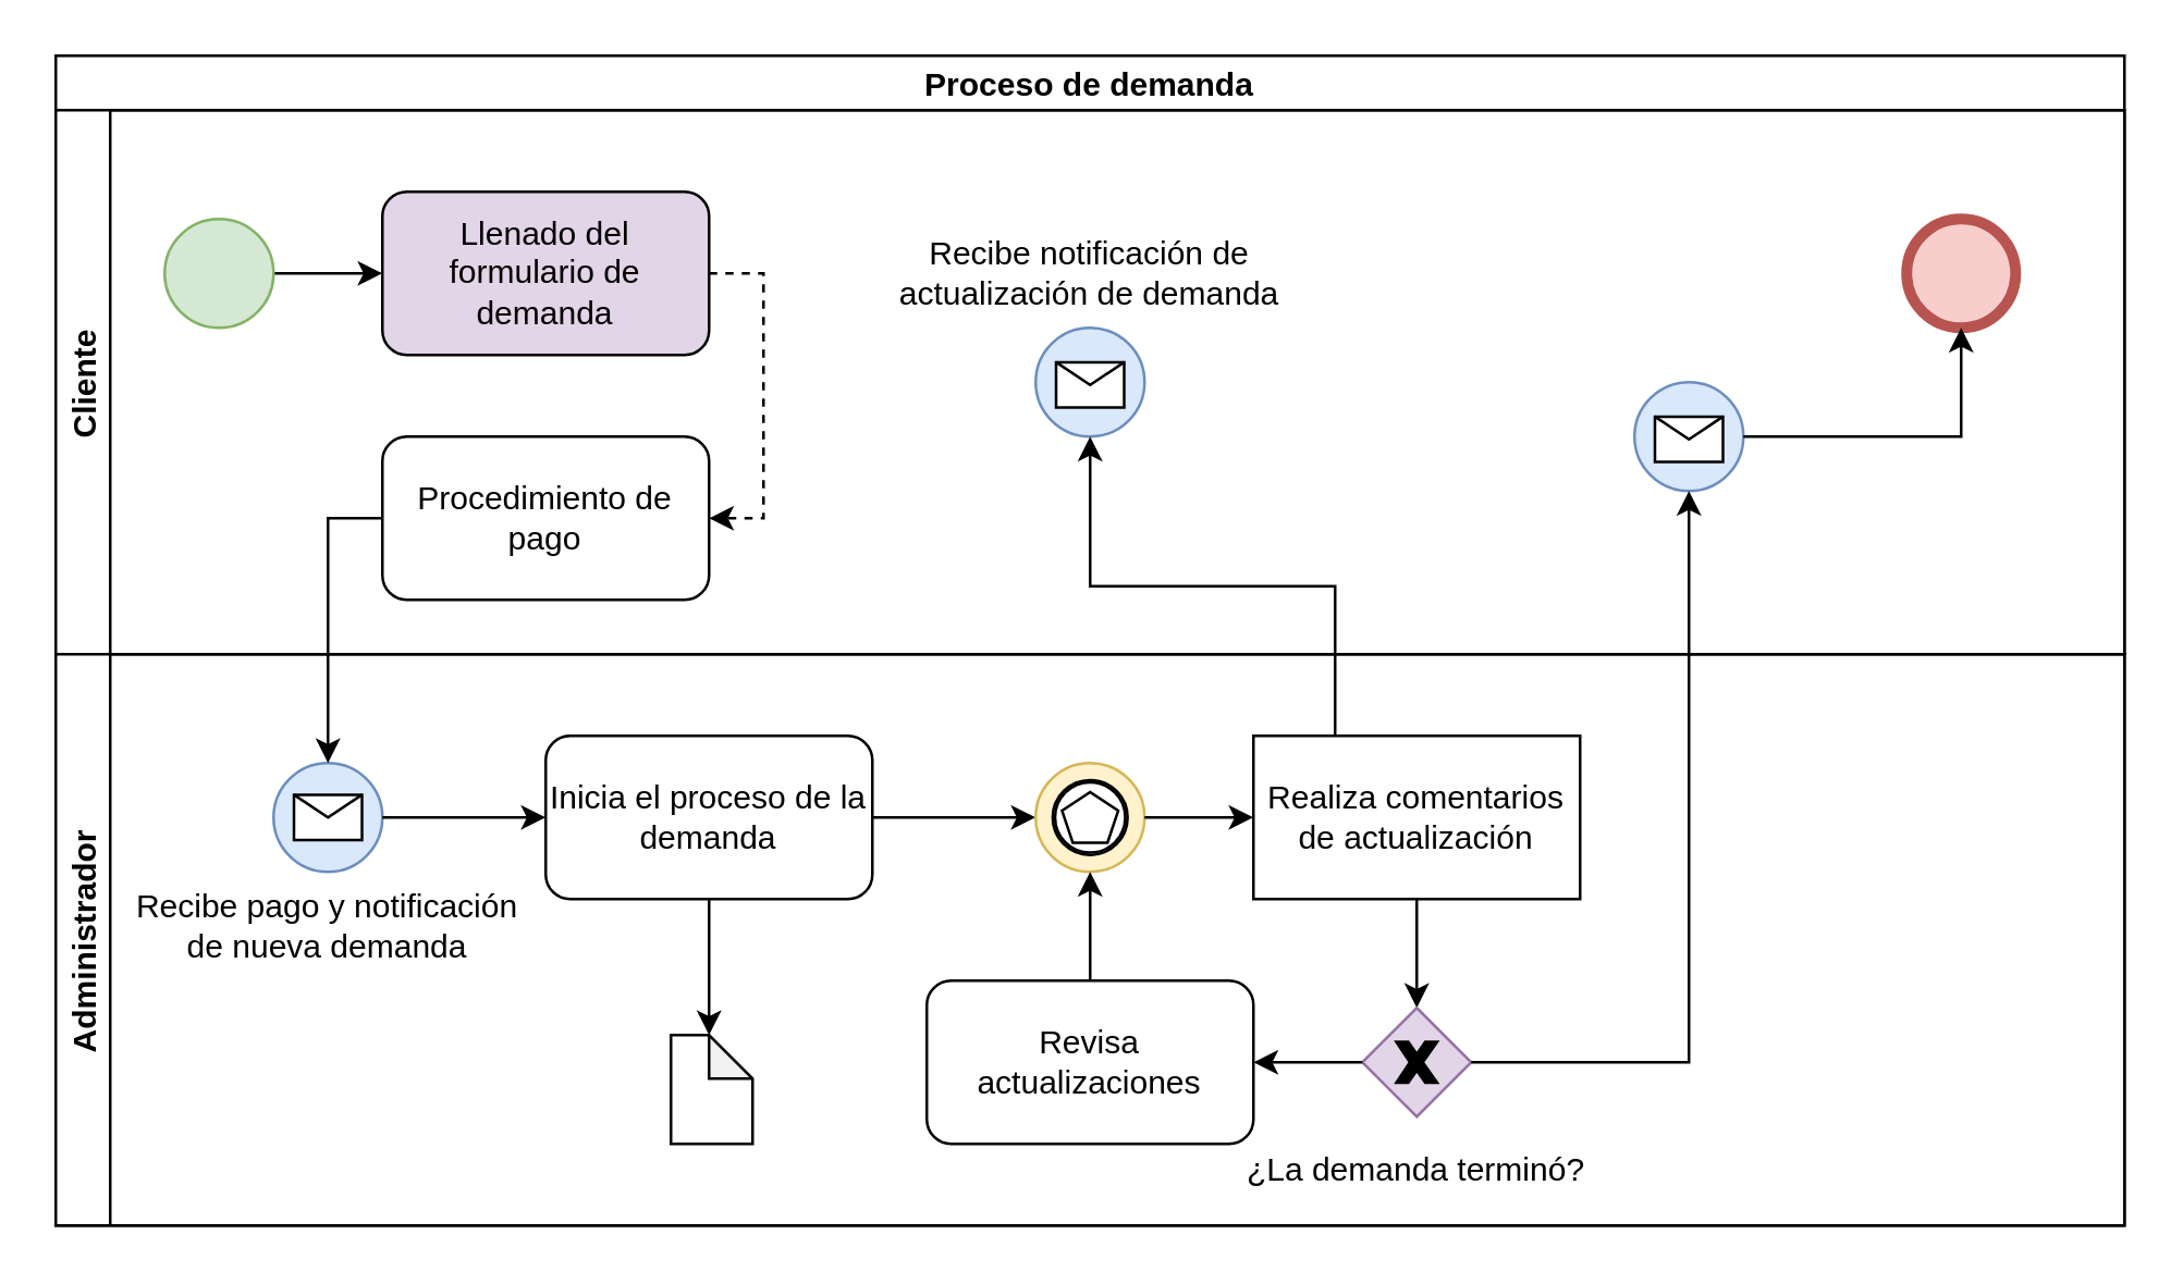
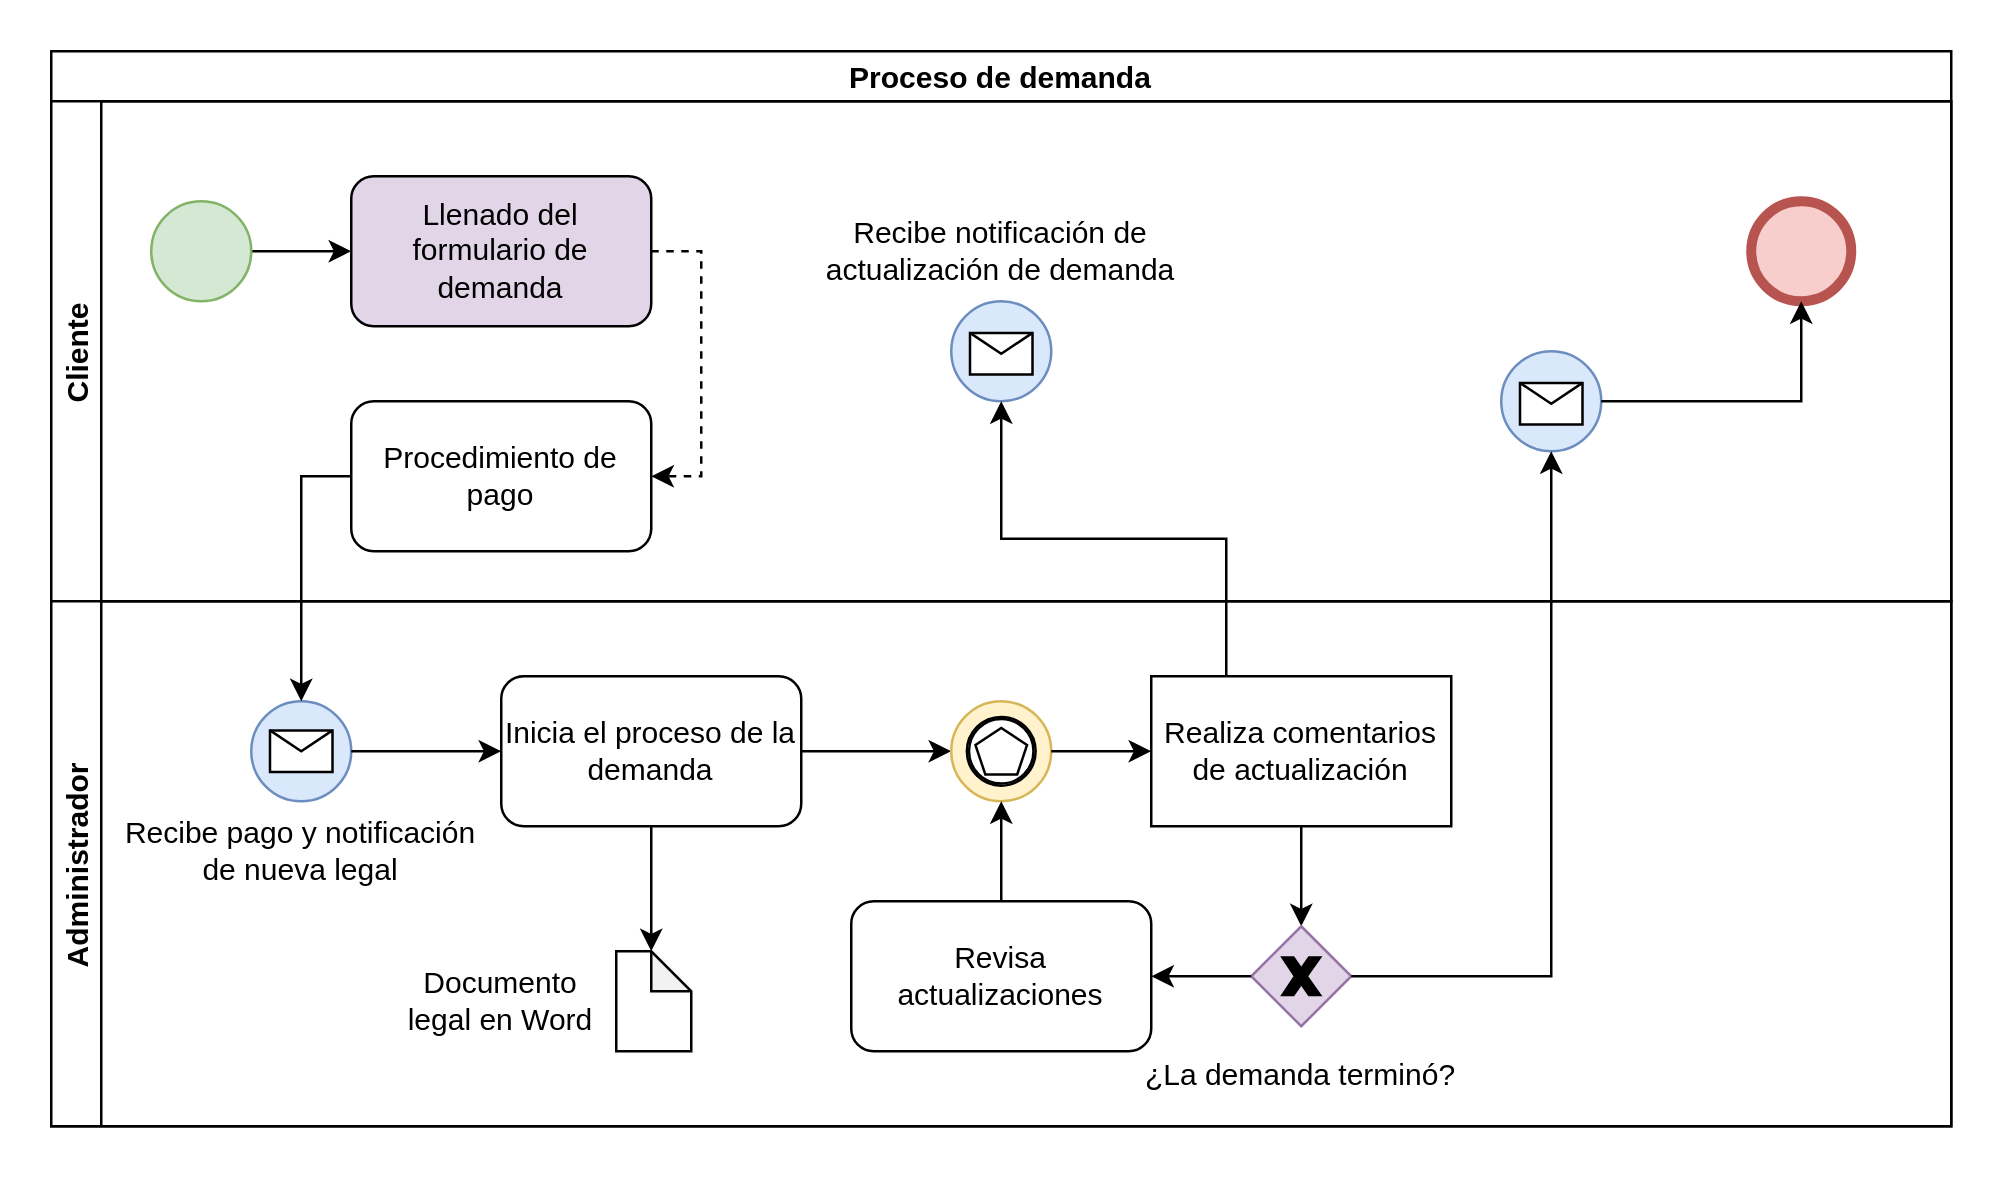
  <mxCell id="0" />
  <mxCell id="1" parent="0" />
  <mxCell id="2" value="Proceso de demanda" style="swimlane;childLayout=stackLayout;resizeParent=1;resizeParentMax=0;horizontal=1;startSize=20;horizontalStack=0;" parent="1" vertex="1"><mxGeometry x="20" y="20" width="760" height="430" as="geometry" /></mxCell>
  <mxCell id="3" value="Cliente" style="swimlane;startSize=20;horizontal=0;" parent="2" vertex="1"><mxGeometry y="20" width="760" height="200" as="geometry" /></mxCell>
  <mxCell id="4" style="edgeStyle=orthogonalEdgeStyle;rounded=0;orthogonalLoop=1;jettySize=auto;html=1;exitX=1;exitY=0.5;exitDx=0;exitDy=0;entryX=0;entryY=0.5;entryDx=0;entryDy=0;" parent="3" source="5" target="8" edge="1"><mxGeometry relative="1" as="geometry" /></mxCell>
  <mxCell id="5" value="" style="ellipse;whiteSpace=wrap;html=1;aspect=fixed;fillColor=#d5e8d4;strokeColor=#82b366;" parent="3" vertex="1"><mxGeometry x="40" y="40" width="40" height="40" as="geometry" /></mxCell>
  <mxCell id="6" value="" style="ellipse;whiteSpace=wrap;html=1;aspect=fixed;fillColor=#f8cecc;strokeColor=#b85450;strokeWidth=4;" parent="3" vertex="1"><mxGeometry x="680" y="40" width="40" height="40" as="geometry" /></mxCell>
  <mxCell id="7" style="edgeStyle=orthogonalEdgeStyle;rounded=0;orthogonalLoop=1;jettySize=auto;html=1;exitX=1;exitY=0.5;exitDx=0;exitDy=0;entryX=1;entryY=0.5;entryDx=0;entryDy=0;dashed=1;" parent="3" source="8" target="9" edge="1"><mxGeometry relative="1" as="geometry" /></mxCell>
  <mxCell id="8" value="Llenado del formulario de demanda" style="rounded=1;whiteSpace=wrap;html=1;strokeWidth=1;fillColor=#e1d5e7;" parent="3" vertex="1"><mxGeometry x="120" y="30" width="120" height="60" as="geometry" /></mxCell>
  <mxCell id="9" value="Procedimiento de pago" style="rounded=1;whiteSpace=wrap;html=1;strokeWidth=1;" parent="3" vertex="1"><mxGeometry x="120" y="120" width="120" height="60" as="geometry" /></mxCell>
  <mxCell id="10" value="" style="group" vertex="1" connectable="0" parent="3"><mxGeometry x="360" y="80" width="40" height="40" as="geometry" /></mxCell>
  <mxCell id="11" value="" style="ellipse;whiteSpace=wrap;html=1;aspect=fixed;strokeWidth=1;fillColor=#dae8fc;strokeColor=#6c8ebf;" vertex="1" parent="10"><mxGeometry width="40" height="40" as="geometry" /></mxCell>
  <mxCell id="12" value="" style="shape=message;html=1;whiteSpace=wrap;html=1;outlineConnect=0;strokeWidth=1;aspect=fixed;" vertex="1" parent="10"><mxGeometry x="7.5" y="12.66" width="25" height="16.67" as="geometry" /></mxCell>
  <mxCell id="13" value="Recibe notificación de actualización de demanda" style="text;html=1;strokeColor=none;fillColor=none;align=center;verticalAlign=middle;whiteSpace=wrap;rounded=0;" vertex="1" parent="3"><mxGeometry x="305" y="40" width="150" height="40" as="geometry" /></mxCell>
  <mxCell id="14" value="" style="group" vertex="1" connectable="0" parent="3"><mxGeometry x="580" y="100" width="40" height="40" as="geometry" /></mxCell>
  <mxCell id="15" value="" style="ellipse;whiteSpace=wrap;html=1;aspect=fixed;strokeWidth=1;fillColor=#dae8fc;strokeColor=#6c8ebf;" vertex="1" parent="14"><mxGeometry width="40" height="40" as="geometry" /></mxCell>
  <mxCell id="16" value="" style="shape=message;html=1;whiteSpace=wrap;html=1;outlineConnect=0;strokeWidth=1;aspect=fixed;" vertex="1" parent="14"><mxGeometry x="7.5" y="12.66" width="25" height="16.67" as="geometry" /></mxCell>
  <mxCell id="17" style="edgeStyle=orthogonalEdgeStyle;rounded=0;orthogonalLoop=1;jettySize=auto;html=1;exitX=1;exitY=0.5;exitDx=0;exitDy=0;entryX=0.5;entryY=1;entryDx=0;entryDy=0;" edge="1" parent="3" source="15" target="6"><mxGeometry relative="1" as="geometry" /></mxCell>
  <mxCell id="18" value="Administrador" style="swimlane;startSize=20;horizontal=0;" parent="2" vertex="1"><mxGeometry y="220" width="760" height="210" as="geometry" /></mxCell>
  <mxCell id="19" value="" style="group" parent="18" vertex="1" connectable="0"><mxGeometry x="80" y="40" width="40" height="40" as="geometry" /></mxCell>
  <mxCell id="20" value="" style="ellipse;whiteSpace=wrap;html=1;aspect=fixed;strokeWidth=1;fillColor=#dae8fc;strokeColor=#6c8ebf;" parent="19" vertex="1"><mxGeometry width="40" height="40" as="geometry" /></mxCell>
  <mxCell id="21" value="" style="shape=message;html=1;whiteSpace=wrap;html=1;outlineConnect=0;strokeWidth=1;aspect=fixed;" parent="19" vertex="1"><mxGeometry x="7.5" y="11.66" width="25" height="16.67" as="geometry" /></mxCell>
- <mxCell id="22" value="Recibe pago y notificación de nueva demanda" style="text;html=1;strokeColor=none;fillColor=none;align=center;verticalAlign=middle;whiteSpace=wrap;rounded=0;" parent="18" vertex="1"><mxGeometry x="25" y="80" width="150" height="40" as="geometry" /></mxCell>
+ <mxCell id="22" value="Recibe pago y notificación de nueva legal" style="text;html=1;strokeColor=none;fillColor=none;align=center;verticalAlign=middle;whiteSpace=wrap;rounded=0;" parent="18" vertex="1"><mxGeometry x="25" y="80" width="150" height="40" as="geometry" /></mxCell>
  <mxCell id="23" style="edgeStyle=orthogonalEdgeStyle;rounded=0;orthogonalLoop=1;jettySize=auto;html=1;exitX=0.5;exitY=1;exitDx=0;exitDy=0;entryX=0;entryY=0;entryDx=14;entryDy=0;entryPerimeter=0;" parent="18" source="25" target="27" edge="1"><mxGeometry relative="1" as="geometry" /></mxCell>
  <mxCell id="24" style="edgeStyle=orthogonalEdgeStyle;rounded=0;orthogonalLoop=1;jettySize=auto;html=1;exitX=1;exitY=0.5;exitDx=0;exitDy=0;entryX=0;entryY=0.5;entryDx=0;entryDy=0;" edge="1" parent="18" source="25" target="32"><mxGeometry relative="1" as="geometry" /></mxCell>
  <mxCell id="25" value="Inicia el proceso de la demanda" style="rounded=1;whiteSpace=wrap;html=1;strokeWidth=1;" parent="18" vertex="1"><mxGeometry x="180" y="30" width="120" height="60" as="geometry" /></mxCell>
  <mxCell id="26" style="edgeStyle=orthogonalEdgeStyle;rounded=0;orthogonalLoop=1;jettySize=auto;html=1;exitX=1;exitY=0.5;exitDx=0;exitDy=0;entryX=0;entryY=0.5;entryDx=0;entryDy=0;" parent="18" source="20" target="25" edge="1"><mxGeometry relative="1" as="geometry" /></mxCell>
  <mxCell id="27" value="" style="shape=note;whiteSpace=wrap;html=1;backgroundOutline=1;darkOpacity=0.05;strokeWidth=1;size=16;" parent="18" vertex="1"><mxGeometry x="226" y="140" width="30" height="40" as="geometry" /></mxCell>
+ <mxCell id="28" value="Documento legal en Word" style="text;html=1;strokeColor=none;fillColor=none;align=center;verticalAlign=middle;whiteSpace=wrap;rounded=0;" parent="18" vertex="1"><mxGeometry x="140" y="145" width="80" height="30" as="geometry" /></mxCell>
  <mxCell id="29" style="edgeStyle=orthogonalEdgeStyle;rounded=0;orthogonalLoop=1;jettySize=auto;html=1;entryX=0.5;entryY=0;entryDx=0;entryDy=0;" edge="1" parent="18" source="30" target="41"><mxGeometry relative="1" as="geometry" /></mxCell>
  <mxCell id="30" value="Realiza comentarios de actualización" style="whiteSpace=wrap;html=1;strokeWidth=1;rounded=0;" vertex="1" parent="18"><mxGeometry x="440" y="30" width="120" height="60" as="geometry" /></mxCell>
  <mxCell id="31" value="" style="group;aspect=fixed;" vertex="1" connectable="0" parent="18"><mxGeometry x="360" y="40" width="40" height="40" as="geometry" /></mxCell>
  <mxCell id="32" value="" style="ellipse;whiteSpace=wrap;html=1;aspect=fixed;fillColor=#fff2cc;strokeColor=#d6b656;" vertex="1" parent="31"><mxGeometry width="40" height="40" as="geometry" /></mxCell>
  <mxCell id="33" value="" style="group;aspect=fixed;" vertex="1" connectable="0" parent="31"><mxGeometry x="6.25" y="6.25" width="27.5" height="27.5" as="geometry" /></mxCell>
  <mxCell id="34" value="" style="ellipse;whiteSpace=wrap;html=1;aspect=fixed;" vertex="1" parent="33"><mxGeometry width="27.5" height="27.5" as="geometry" /></mxCell>
  <mxCell id="35" value="" style="ellipse;whiteSpace=wrap;html=1;aspect=fixed;" vertex="1" parent="33"><mxGeometry x="0.859" y="0.859" width="25.781" height="25.781" as="geometry" /></mxCell>
  <mxCell id="36" value="" style="whiteSpace=wrap;html=1;shape=mxgraph.basic.pentagon;aspect=fixed;" vertex="1" parent="33"><mxGeometry x="3.438" y="4.469" width="20.625" height="18.562" as="geometry" /></mxCell>
  <mxCell id="37" style="edgeStyle=orthogonalEdgeStyle;rounded=0;orthogonalLoop=1;jettySize=auto;html=1;exitX=1;exitY=0.5;exitDx=0;exitDy=0;entryX=0;entryY=0.5;entryDx=0;entryDy=0;" edge="1" parent="18" source="32" target="30"><mxGeometry relative="1" as="geometry" /></mxCell>
  <mxCell id="38" style="edgeStyle=orthogonalEdgeStyle;rounded=0;orthogonalLoop=1;jettySize=auto;html=1;entryX=0.5;entryY=1;entryDx=0;entryDy=0;" edge="1" parent="18" source="39" target="32"><mxGeometry relative="1" as="geometry" /></mxCell>
  <mxCell id="39" value="Revisa actualizaciones" style="rounded=1;whiteSpace=wrap;html=1;strokeWidth=1;" vertex="1" parent="18"><mxGeometry x="320" y="120" width="120" height="60" as="geometry" /></mxCell>
  <mxCell id="40" value="" style="group;aspect=fixed;" vertex="1" connectable="0" parent="18"><mxGeometry x="480" y="130" width="40" height="40" as="geometry" /></mxCell>
  <mxCell id="41" value="" style="rhombus;whiteSpace=wrap;html=1;fillColor=#e1d5e7;strokeColor=#9673a6;" vertex="1" parent="40"><mxGeometry width="40" height="40" as="geometry" /></mxCell>
  <mxCell id="42" value="" style="verticalLabelPosition=bottom;verticalAlign=top;html=1;shape=mxgraph.basic.x;fillColor=#000000;aspect=fixed;" vertex="1" parent="40"><mxGeometry x="12.5" y="12.5" width="15" height="15" as="geometry" /></mxCell>
  <mxCell id="43" style="edgeStyle=orthogonalEdgeStyle;rounded=0;orthogonalLoop=1;jettySize=auto;html=1;exitX=0;exitY=0.5;exitDx=0;exitDy=0;entryX=1;entryY=0.5;entryDx=0;entryDy=0;" edge="1" parent="18" source="41" target="39"><mxGeometry relative="1" as="geometry" /></mxCell>
  <mxCell id="44" value="¿La demanda terminó?" style="text;html=1;strokeColor=none;fillColor=none;align=center;verticalAlign=middle;whiteSpace=wrap;rounded=0;" vertex="1" parent="18"><mxGeometry x="425" y="170" width="150" height="40" as="geometry" /></mxCell>
  <mxCell id="45" style="edgeStyle=orthogonalEdgeStyle;rounded=0;orthogonalLoop=1;jettySize=auto;html=1;exitX=0;exitY=0.5;exitDx=0;exitDy=0;entryX=0.5;entryY=0;entryDx=0;entryDy=0;" parent="2" source="9" target="20" edge="1"><mxGeometry relative="1" as="geometry" /></mxCell>
  <mxCell id="46" style="edgeStyle=orthogonalEdgeStyle;rounded=0;orthogonalLoop=1;jettySize=auto;html=1;exitX=0.25;exitY=0;exitDx=0;exitDy=0;entryX=0.5;entryY=1;entryDx=0;entryDy=0;" edge="1" parent="2" source="30" target="11"><mxGeometry relative="1" as="geometry" /></mxCell>
  <mxCell id="47" style="edgeStyle=orthogonalEdgeStyle;rounded=0;orthogonalLoop=1;jettySize=auto;html=1;exitX=1;exitY=0.5;exitDx=0;exitDy=0;entryX=0.5;entryY=1;entryDx=0;entryDy=0;" edge="1" parent="2" source="41" target="15"><mxGeometry relative="1" as="geometry"><mxPoint x="600" y="140" as="targetPoint" /></mxGeometry></mxCell>
